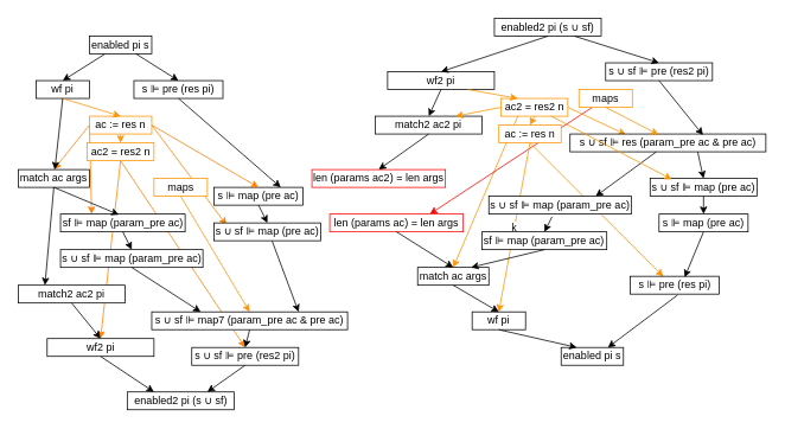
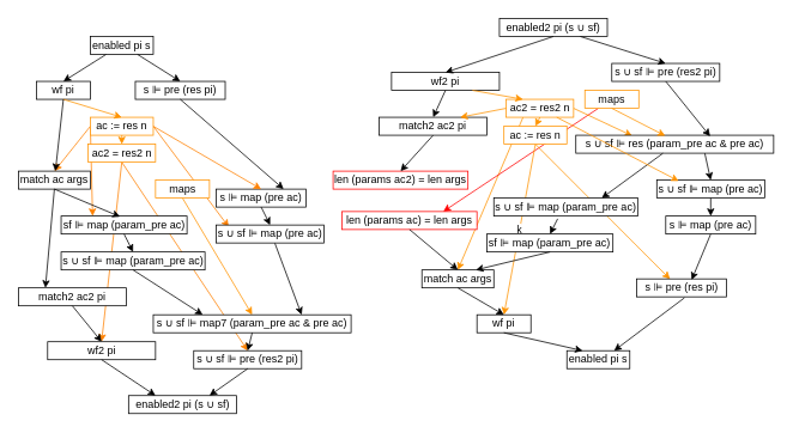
  <mxCell id="0" />
  <mxCell id="1" parent="0" />
  <mxCell id="2" value="" style="endArrow=classic;html=1;rounded=0;fillColor=#2F8FFF;exitX=0.25;exitY=1;exitDx=0;exitDy=0;strokeColor=#FF9300;entryX=0.5;entryY=0;entryDx=0;entryDy=0;" parent="1" source="49" target="56" edge="1"><mxGeometry width="50" height="50" relative="1" as="geometry"><mxPoint x="573" y="130" as="sourcePoint" /><mxPoint x="521" y="140" as="targetPoint" /></mxGeometry></mxCell>
  <mxCell id="3" value="" style="endArrow=classic;html=1;rounded=0;exitX=0.25;exitY=1;exitDx=0;exitDy=0;entryX=0.75;entryY=0;entryDx=0;entryDy=0;strokeColor=#FF0000;" parent="1" source="75" target="80" edge="1"><mxGeometry width="50" height="50" relative="1" as="geometry"><mxPoint x="670" y="170" as="sourcePoint" /><mxPoint x="540" y="200" as="targetPoint" /></mxGeometry></mxCell>
  <mxCell id="4" value="" style="endArrow=classic;html=1;rounded=0;fillColor=#2F8FFF;strokeColor=#FF9300;entryX=0.373;entryY=0.013;entryDx=0;entryDy=0;exitX=0.5;exitY=1;exitDx=0;exitDy=0;entryPerimeter=0;" parent="1" source="50" target="55" edge="1"><mxGeometry width="50" height="50" relative="1" as="geometry"><mxPoint x="616" y="188" as="sourcePoint" /><mxPoint x="755" y="300" as="targetPoint" /></mxGeometry></mxCell>
  <mxCell id="5" value="" style="endArrow=classic;html=1;rounded=0;fillColor=#2F8FFF;exitX=1;exitY=0.5;exitDx=0;exitDy=0;strokeColor=#FF9300;entryX=0.285;entryY=0.033;entryDx=0;entryDy=0;entryPerimeter=0;" parent="1" source="49" target="51" edge="1"><mxGeometry width="50" height="50" relative="1" as="geometry"><mxPoint x="205" y="190" as="sourcePoint" /><mxPoint x="703.76" y="151" as="targetPoint" /></mxGeometry></mxCell>
  <mxCell id="6" value="k" style="endArrow=classic;html=1;rounded=0;fillColor=#2F8FFF;strokeColor=#FF9300;entryX=0.5;entryY=0;entryDx=0;entryDy=0;exitX=0.5;exitY=1;exitDx=0;exitDy=0;" parent="1" source="50" target="59" edge="1"><mxGeometry width="50" height="50" relative="1" as="geometry"><mxPoint x="560" y="120" as="sourcePoint" /><mxPoint x="130" y="200" as="targetPoint" /></mxGeometry></mxCell>
  <mxCell id="7" value="" style="endArrow=classic;html=1;rounded=0;fillColor=#2F8FFF;exitX=0;exitY=0.5;exitDx=0;exitDy=0;strokeColor=#FF8000;entryX=0.5;entryY=0;entryDx=0;entryDy=0;" parent="1" source="15" target="22" edge="1"><mxGeometry width="50" height="50" relative="1" as="geometry"><mxPoint x="275" y="130" as="sourcePoint" /><mxPoint x="325" y="180" as="targetPoint" /></mxGeometry></mxCell>
  <mxCell id="8" value="" style="endArrow=classic;html=1;rounded=0;fillColor=#2F8FFF;exitX=0;exitY=0.5;exitDx=0;exitDy=0;strokeColor=#FF8000;entryX=0.25;entryY=0;entryDx=0;entryDy=0;" parent="1" source="15" target="29" edge="1"><mxGeometry width="50" height="50" relative="1" as="geometry"><mxPoint x="210" y="180" as="sourcePoint" /><mxPoint x="260" y="230" as="targetPoint" /></mxGeometry></mxCell>
  <mxCell id="9" value="" style="endArrow=classic;html=1;rounded=0;fillColor=#2F8FFF;exitX=0.5;exitY=1;exitDx=0;exitDy=0;strokeColor=#FF8000;entryX=0.5;entryY=0;entryDx=0;entryDy=0;" parent="1" source="16" target="36" edge="1"><mxGeometry width="50" height="50" relative="1" as="geometry"><mxPoint x="145" y="190" as="sourcePoint" /><mxPoint x="278" y="380" as="targetPoint" /></mxGeometry></mxCell>
  <mxCell id="10" value="" style="endArrow=classic;html=1;rounded=0;fillColor=#2F8FFF;exitX=0.5;exitY=1;exitDx=0;exitDy=0;strokeColor=#FF8000;entryX=0.5;entryY=0;entryDx=0;entryDy=0;" parent="1" source="16" target="32" edge="1"><mxGeometry width="50" height="50" relative="1" as="geometry"><mxPoint x="183" y="180" as="sourcePoint" /><mxPoint x="215" y="200" as="targetPoint" /></mxGeometry></mxCell>
  <mxCell id="11" value="" style="endArrow=classic;html=1;rounded=0;fillColor=#2F8FFF;strokeColor=#FF8000;entryX=0.117;entryY=0.117;entryDx=0;entryDy=0;entryPerimeter=0;exitX=1;exitY=0.5;exitDx=0;exitDy=0;" parent="1" source="15" target="26" edge="1"><mxGeometry width="50" height="50" relative="1" as="geometry"><mxPoint x="170" y="140" as="sourcePoint" /><mxPoint x="250" y="220" as="targetPoint" /></mxGeometry></mxCell>
  <mxCell id="12" value="enabled pi s" style="rounded=0;whiteSpace=wrap;html=1;" parent="1" vertex="1"><mxGeometry x="100" y="40" width="70" height="20" as="geometry" /></mxCell>
  <mxCell id="13" value="wf pi" style="rounded=0;whiteSpace=wrap;html=1;" parent="1" vertex="1"><mxGeometry x="40" y="90" width="60" height="20" as="geometry" /></mxCell>
  <mxCell id="14" value="s ⊫ pre (res pi)" style="rounded=0;whiteSpace=wrap;html=1;" parent="1" vertex="1"><mxGeometry x="150" y="90" width="100" height="20" as="geometry" /></mxCell>
  <mxCell id="15" value="ac := res n" style="rounded=0;whiteSpace=wrap;html=1;strokeColor=#FF9300;" parent="1" vertex="1"><mxGeometry x="100" y="130" width="70" height="20" as="geometry" /></mxCell>
  <mxCell id="16" value="ac2 = res2 n" style="rounded=0;whiteSpace=wrap;html=1;strokeColor=#FF9300;" parent="1" vertex="1"><mxGeometry x="97.5" y="160" width="75" height="20" as="geometry" /></mxCell>
  <mxCell id="17" value="maps" style="rounded=0;whiteSpace=wrap;html=1;strokeColor=#FF9300;" parent="1" vertex="1"><mxGeometry x="172.5" y="200" width="60" height="20" as="geometry" /></mxCell>
  <mxCell id="18" value="" style="endArrow=classic;html=1;rounded=0;exitX=0.25;exitY=1;exitDx=0;exitDy=0;entryX=0.5;entryY=0;entryDx=0;entryDy=0;" parent="1" source="12" target="13" edge="1"><mxGeometry width="50" height="50" relative="1" as="geometry"><mxPoint x="190" y="190" as="sourcePoint" /><mxPoint x="240" y="140" as="targetPoint" /></mxGeometry></mxCell>
  <mxCell id="19" value="" style="endArrow=classic;html=1;rounded=0;entryX=0.5;entryY=0;entryDx=0;entryDy=0;exitX=0.75;exitY=1;exitDx=0;exitDy=0;" parent="1" source="12" target="14" edge="1"><mxGeometry width="50" height="50" relative="1" as="geometry"><mxPoint x="190" y="190" as="sourcePoint" /><mxPoint x="240" y="140" as="targetPoint" /></mxGeometry></mxCell>
  <mxCell id="20" value="" style="endArrow=classic;html=1;rounded=0;exitX=0.5;exitY=1;exitDx=0;exitDy=0;entryX=0.5;entryY=0;entryDx=0;entryDy=0;strokeColor=#FF9300;" parent="1" source="13" target="15" edge="1"><mxGeometry width="50" height="50" relative="1" as="geometry"><mxPoint x="220" y="160" as="sourcePoint" /><mxPoint x="270" y="110" as="targetPoint" /></mxGeometry></mxCell>
  <mxCell id="21" value="" style="endArrow=classic;html=1;rounded=0;exitX=0.5;exitY=1;exitDx=0;exitDy=0;entryX=0.5;entryY=0;entryDx=0;entryDy=0;strokeColor=#FF9300;" parent="1" source="15" target="16" edge="1"><mxGeometry width="50" height="50" relative="1" as="geometry"><mxPoint x="220" y="160" as="sourcePoint" /><mxPoint x="270" y="110" as="targetPoint" /></mxGeometry></mxCell>
  <mxCell id="22" value="match ac args" style="rounded=0;whiteSpace=wrap;html=1;" parent="1" vertex="1"><mxGeometry x="20" y="190" width="80" height="20" as="geometry" /></mxCell>
  <mxCell id="23" value="" style="endArrow=classic;html=1;rounded=0;exitX=0.5;exitY=1;exitDx=0;exitDy=0;" parent="1" source="13" target="22" edge="1"><mxGeometry width="50" height="50" relative="1" as="geometry"><mxPoint x="220" y="220" as="sourcePoint" /><mxPoint x="270" y="170" as="targetPoint" /></mxGeometry></mxCell>
  <mxCell id="24" value="s ⊫ map (pre ac)" style="rounded=0;whiteSpace=wrap;html=1;" parent="1" vertex="1"><mxGeometry x="240" y="210" width="100" height="20" as="geometry" /></mxCell>
  <mxCell id="25" value="" style="endArrow=classic;html=1;rounded=0;exitX=0.5;exitY=1;exitDx=0;exitDy=0;entryX=0.75;entryY=0;entryDx=0;entryDy=0;" parent="1" source="14" target="24" edge="1"><mxGeometry width="50" height="50" relative="1" as="geometry"><mxPoint x="220" y="220" as="sourcePoint" /><mxPoint x="270" y="170" as="targetPoint" /></mxGeometry></mxCell>
  <mxCell id="26" value="s ∪ sf ⊫ map (pre&amp;nbsp;&lt;span style=&quot;background-color: transparent; color: light-dark(rgb(0, 0, 0), rgb(255, 255, 255));&quot;&gt;ac)&lt;/span&gt;" style="rounded=0;whiteSpace=wrap;html=1;" parent="1" vertex="1"><mxGeometry x="240" y="250" width="120" height="20" as="geometry" /></mxCell>
  <mxCell id="27" value="" style="endArrow=classic;html=1;rounded=0;exitX=0.5;exitY=1;exitDx=0;exitDy=0;entryX=0.5;entryY=0;entryDx=0;entryDy=0;" parent="1" source="24" target="26" edge="1"><mxGeometry width="50" height="50" relative="1" as="geometry"><mxPoint x="220" y="220" as="sourcePoint" /><mxPoint x="270" y="170" as="targetPoint" /></mxGeometry></mxCell>
  <mxCell id="28" value="s ∪ sf ⊫ map (param_pre ac)" style="rounded=0;whiteSpace=wrap;html=1;" parent="1" vertex="1"><mxGeometry x="67.5" y="280" width="160" height="20" as="geometry" /></mxCell>
  <mxCell id="29" value="sf ⊫ map (param_pre ac)" style="rounded=0;whiteSpace=wrap;html=1;" parent="1" vertex="1"><mxGeometry x="67.5" y="240" width="140" height="20" as="geometry" /></mxCell>
  <mxCell id="30" value="" style="endArrow=classic;html=1;rounded=0;exitX=0.5;exitY=1;exitDx=0;exitDy=0;entryX=0.468;entryY=0.036;entryDx=0;entryDy=0;entryPerimeter=0;" parent="1" source="22" target="29" edge="1"><mxGeometry width="50" height="50" relative="1" as="geometry"><mxPoint x="220" y="290" as="sourcePoint" /><mxPoint x="270" y="240" as="targetPoint" /></mxGeometry></mxCell>
  <mxCell id="31" value="" style="endArrow=classic;html=1;rounded=0;exitX=0.5;exitY=1;exitDx=0;exitDy=0;entryX=0.5;entryY=0;entryDx=0;entryDy=0;" parent="1" source="29" target="28" edge="1"><mxGeometry width="50" height="50" relative="1" as="geometry"><mxPoint x="220" y="290" as="sourcePoint" /><mxPoint x="270" y="240" as="targetPoint" /></mxGeometry></mxCell>
  <mxCell id="32" value="s ∪ sf&amp;nbsp;⊫ pre&lt;span style=&quot;background-color: transparent; color: light-dark(rgb(0, 0, 0), rgb(255, 255, 255));&quot;&gt;&amp;nbsp;(res2 pi)&lt;/span&gt;" style="rounded=0;whiteSpace=wrap;html=1;" parent="1" vertex="1"><mxGeometry x="215" y="390" width="120" height="20" as="geometry" /></mxCell>
  <mxCell id="33" value="" style="endArrow=classic;html=1;rounded=0;exitX=0.5;exitY=1;exitDx=0;exitDy=0;entryX=0.25;entryY=0;entryDx=0;entryDy=0;" parent="1" source="28" target="44" edge="1"><mxGeometry width="50" height="50" relative="1" as="geometry"><mxPoint x="220" y="290" as="sourcePoint" /><mxPoint x="270" y="240" as="targetPoint" /></mxGeometry></mxCell>
  <mxCell id="34" value="" style="endArrow=classic;html=1;rounded=0;exitX=0.544;exitY=1.017;exitDx=0;exitDy=0;exitPerimeter=0;entryX=0.75;entryY=0;entryDx=0;entryDy=0;" parent="1" source="26" target="44" edge="1"><mxGeometry width="50" height="50" relative="1" as="geometry"><mxPoint x="220" y="290" as="sourcePoint" /><mxPoint x="270" y="240" as="targetPoint" /></mxGeometry></mxCell>
  <mxCell id="35" value="match2 ac2 pi" style="rounded=0;whiteSpace=wrap;html=1;" parent="1" vertex="1"><mxGeometry x="20" y="320" width="120" height="20" as="geometry" /></mxCell>
  <mxCell id="36" value="wf2 pi" style="rounded=0;whiteSpace=wrap;html=1;" parent="1" vertex="1"><mxGeometry x="52.5" y="380" width="120" height="20" as="geometry" /></mxCell>
  <mxCell id="37" value="enabled2&amp;nbsp;pi (s ∪ sf)" style="rounded=0;whiteSpace=wrap;html=1;" parent="1" vertex="1"><mxGeometry x="142.5" y="440" width="120" height="20" as="geometry" /></mxCell>
  <mxCell id="38" value="" style="endArrow=classic;html=1;rounded=0;exitX=0.5;exitY=1;exitDx=0;exitDy=0;entryX=0.25;entryY=0;entryDx=0;entryDy=0;" parent="1" source="36" target="37" edge="1"><mxGeometry width="50" height="50" relative="1" as="geometry"><mxPoint x="150" y="340" as="sourcePoint" /><mxPoint x="200" y="290" as="targetPoint" /></mxGeometry></mxCell>
  <mxCell id="39" value="" style="endArrow=classic;html=1;rounded=0;exitX=0.5;exitY=1;exitDx=0;exitDy=0;entryX=0.75;entryY=0;entryDx=0;entryDy=0;" parent="1" source="32" target="37" edge="1"><mxGeometry width="50" height="50" relative="1" as="geometry"><mxPoint x="150" y="340" as="sourcePoint" /><mxPoint x="200" y="290" as="targetPoint" /></mxGeometry></mxCell>
  <mxCell id="40" value="" style="endArrow=classic;html=1;rounded=0;exitX=0.5;exitY=1;exitDx=0;exitDy=0;entryX=0.5;entryY=0;entryDx=0;entryDy=0;" parent="1" source="35" target="36" edge="1"><mxGeometry width="50" height="50" relative="1" as="geometry"><mxPoint x="150" y="340" as="sourcePoint" /><mxPoint x="200" y="290" as="targetPoint" /></mxGeometry></mxCell>
  <mxCell id="41" value="" style="endArrow=classic;html=1;rounded=0;exitX=0.5;exitY=1;exitDx=0;exitDy=0;entryX=0.25;entryY=0;entryDx=0;entryDy=0;" parent="1" source="22" target="35" edge="1"><mxGeometry width="50" height="50" relative="1" as="geometry"><mxPoint x="150" y="340" as="sourcePoint" /><mxPoint x="200" y="290" as="targetPoint" /></mxGeometry></mxCell>
  <mxCell id="42" value="" style="endArrow=classic;html=1;rounded=0;fillColor=#2F8FFF;exitX=1;exitY=0.5;exitDx=0;exitDy=0;strokeColor=#FF8000;entryX=0.5;entryY=0;entryDx=0;entryDy=0;" parent="1" source="15" target="24" edge="1"><mxGeometry width="50" height="50" relative="1" as="geometry"><mxPoint x="190" y="160" as="sourcePoint" /><mxPoint x="240" y="210" as="targetPoint" /></mxGeometry></mxCell>
  <mxCell id="43" value="" style="endArrow=classic;html=1;rounded=0;exitX=0.5;exitY=1;exitDx=0;exitDy=0;entryX=0.5;entryY=0;entryDx=0;entryDy=0;strokeColor=#FF9300;" parent="1" source="17" target="44" edge="1"><mxGeometry width="50" height="50" relative="1" as="geometry"><mxPoint x="140" y="300" as="sourcePoint" /><mxPoint x="190" y="250" as="targetPoint" /></mxGeometry></mxCell>
  <mxCell id="44" value="s ∪ sf&amp;nbsp;⊫ map7&lt;span style=&quot;background-color: transparent; color: light-dark(rgb(0, 0, 0), rgb(255, 255, 255));&quot;&gt;&amp;nbsp;(param_pre ac &amp;amp; pre ac)&lt;/span&gt;" style="rounded=0;whiteSpace=wrap;html=1;" parent="1" vertex="1"><mxGeometry x="170" y="350" width="220" height="20" as="geometry" /></mxCell>
  <mxCell id="45" value="" style="endArrow=classic;html=1;rounded=0;exitX=0.5;exitY=1;exitDx=0;exitDy=0;entryX=0.5;entryY=0;entryDx=0;entryDy=0;" parent="1" source="44" target="32" edge="1"><mxGeometry width="50" height="50" relative="1" as="geometry"><mxPoint x="140" y="300" as="sourcePoint" /><mxPoint x="190" y="250" as="targetPoint" /></mxGeometry></mxCell>
  <mxCell id="46" value="enabled2&amp;nbsp;pi (s ∪ sf)" style="rounded=0;whiteSpace=wrap;html=1;" parent="1" vertex="1"><mxGeometry x="555" y="20" width="120" height="20" as="geometry" /></mxCell>
  <mxCell id="47" value="wf2 pi" style="rounded=0;whiteSpace=wrap;html=1;" parent="1" vertex="1"><mxGeometry x="435" y="80" width="120" height="20" as="geometry" /></mxCell>
  <mxCell id="48" value="s ∪ sf&amp;nbsp;⊫ pre&lt;span style=&quot;background-color: transparent; color: light-dark(rgb(0, 0, 0), rgb(255, 255, 255));&quot;&gt;&amp;nbsp;(res2 pi)&lt;/span&gt;" style="rounded=0;whiteSpace=wrap;html=1;" parent="1" vertex="1"><mxGeometry x="680" y="70" width="120" height="20" as="geometry" /></mxCell>
  <mxCell id="49" value="ac2 = res2 n" style="rounded=0;whiteSpace=wrap;html=1;strokeColor=#FF9300;" parent="1" vertex="1"><mxGeometry x="562.5" y="110" width="75" height="20" as="geometry" /></mxCell>
  <mxCell id="50" value="ac := res n" style="rounded=0;whiteSpace=wrap;html=1;strokeColor=#FF9300;" parent="1" vertex="1"><mxGeometry x="560" y="140" width="70" height="20" as="geometry" /></mxCell>
  <mxCell id="51" value="s ∪ sf&amp;nbsp;⊫ res&lt;span style=&quot;background-color: transparent; color: light-dark(rgb(0, 0, 0), rgb(255, 255, 255));&quot;&gt;&amp;nbsp;(param_pre ac &amp;amp; pre ac)&lt;/span&gt;" style="rounded=0;whiteSpace=wrap;html=1;" parent="1" vertex="1"><mxGeometry x="640" y="150" width="220" height="20" as="geometry" /></mxCell>
  <mxCell id="52" value="match2 ac2 pi" style="rounded=0;whiteSpace=wrap;html=1;" parent="1" vertex="1"><mxGeometry x="421.25" y="130" width="120" height="20" as="geometry" /></mxCell>
  <mxCell id="53" value="s ∪ sf ⊫ map (pre&amp;nbsp;&lt;span style=&quot;background-color: transparent; color: light-dark(rgb(0, 0, 0), rgb(255, 255, 255));&quot;&gt;ac)&lt;/span&gt;" style="rounded=0;whiteSpace=wrap;html=1;" parent="1" vertex="1"><mxGeometry x="730" y="200" width="120" height="20" as="geometry" /></mxCell>
  <mxCell id="54" value="s ⊫ map (pre ac)" style="rounded=0;whiteSpace=wrap;html=1;" parent="1" vertex="1"><mxGeometry x="740" y="240" width="100" height="20" as="geometry" /></mxCell>
  <mxCell id="55" value="s ⊫ pre (res pi)" style="rounded=0;whiteSpace=wrap;html=1;" parent="1" vertex="1"><mxGeometry x="707.5" y="310" width="100" height="20" as="geometry" /></mxCell>
  <mxCell id="56" value="match ac args" style="rounded=0;whiteSpace=wrap;html=1;" parent="1" vertex="1"><mxGeometry x="468.75" y="300" width="80" height="20" as="geometry" /></mxCell>
  <mxCell id="57" value="s ∪ sf ⊫ map (param_pre ac)" style="rounded=0;whiteSpace=wrap;html=1;" parent="1" vertex="1"><mxGeometry x="548.75" y="220" width="160" height="20" as="geometry" /></mxCell>
  <mxCell id="58" value="sf ⊫ map (param_pre ac)" style="rounded=0;whiteSpace=wrap;html=1;" parent="1" vertex="1"><mxGeometry x="541.25" y="260" width="140" height="20" as="geometry" /></mxCell>
  <mxCell id="59" value="wf pi" style="rounded=0;whiteSpace=wrap;html=1;" parent="1" vertex="1"><mxGeometry x="530" y="350" width="60" height="20" as="geometry" /></mxCell>
  <mxCell id="60" value="enabled pi s" style="rounded=0;whiteSpace=wrap;html=1;" parent="1" vertex="1"><mxGeometry x="630" y="390" width="70" height="20" as="geometry" /></mxCell>
  <mxCell id="61" value="" style="endArrow=classic;html=1;rounded=0;exitX=0.5;exitY=1;exitDx=0;exitDy=0;entryX=0.5;entryY=0;entryDx=0;entryDy=0;" parent="1" source="46" target="47" edge="1"><mxGeometry width="50" height="50" relative="1" as="geometry"><mxPoint x="480" y="280" as="sourcePoint" /><mxPoint x="530" y="230" as="targetPoint" /></mxGeometry></mxCell>
  <mxCell id="62" value="" style="endArrow=classic;html=1;rounded=0;exitX=0.5;exitY=1;exitDx=0;exitDy=0;entryX=0.5;entryY=0;entryDx=0;entryDy=0;" parent="1" source="47" target="52" edge="1"><mxGeometry width="50" height="50" relative="1" as="geometry"><mxPoint x="610" y="70" as="sourcePoint" /><mxPoint x="505" y="90" as="targetPoint" /></mxGeometry></mxCell>
  <mxCell id="63" value="" style="endArrow=classic;html=1;rounded=0;exitX=0.75;exitY=1;exitDx=0;exitDy=0;entryX=0.5;entryY=0;entryDx=0;entryDy=0;" parent="1" source="46" target="48" edge="1"><mxGeometry width="50" height="50" relative="1" as="geometry"><mxPoint x="620" y="80" as="sourcePoint" /><mxPoint x="515" y="100" as="targetPoint" /></mxGeometry></mxCell>
  <mxCell id="64" value="" style="endArrow=classic;html=1;rounded=0;exitX=0.5;exitY=1;exitDx=0;exitDy=0;entryX=0.679;entryY=0.06;entryDx=0;entryDy=0;entryPerimeter=0;" parent="1" source="48" target="51" edge="1"><mxGeometry width="50" height="50" relative="1" as="geometry"><mxPoint x="630" y="90" as="sourcePoint" /><mxPoint x="790" y="150" as="targetPoint" /></mxGeometry></mxCell>
  <mxCell id="65" value="" style="endArrow=classic;html=1;rounded=0;exitX=0.652;exitY=1.007;exitDx=0;exitDy=0;entryX=0.5;entryY=0;entryDx=0;entryDy=0;exitPerimeter=0;" parent="1" source="51" target="53" edge="1"><mxGeometry width="50" height="50" relative="1" as="geometry"><mxPoint x="790" y="170" as="sourcePoint" /><mxPoint x="800" y="190" as="targetPoint" /></mxGeometry></mxCell>
  <mxCell id="66" value="" style="endArrow=classic;html=1;rounded=0;exitX=0.5;exitY=1;exitDx=0;exitDy=0;entryX=0.5;entryY=0;entryDx=0;entryDy=0;" parent="1" source="53" target="54" edge="1"><mxGeometry width="50" height="50" relative="1" as="geometry"><mxPoint x="800" y="210" as="sourcePoint" /><mxPoint x="790" y="240" as="targetPoint" /><Array as="points"><mxPoint x="790" y="230" /></Array></mxGeometry></mxCell>
  <mxCell id="67" value="" style="endArrow=classic;html=1;rounded=0;exitX=0.5;exitY=1;exitDx=0;exitDy=0;entryX=0.613;entryY=0.053;entryDx=0;entryDy=0;entryPerimeter=0;" parent="1" source="54" target="55" edge="1"><mxGeometry width="50" height="50" relative="1" as="geometry"><mxPoint x="790" y="260" as="sourcePoint" /><mxPoint x="780" y="300" as="targetPoint" /></mxGeometry></mxCell>
  <mxCell id="68" value="" style="endArrow=classic;html=1;rounded=0;exitX=0.533;exitY=1.053;exitDx=0;exitDy=0;entryX=0.75;entryY=0;entryDx=0;entryDy=0;exitPerimeter=0;" parent="1" source="55" target="60" edge="1"><mxGeometry width="50" height="50" relative="1" as="geometry"><mxPoint x="780" y="320" as="sourcePoint" /><mxPoint x="565" y="150" as="targetPoint" /></mxGeometry></mxCell>
  <mxCell id="69" value="" style="endArrow=classic;html=1;rounded=0;exitX=0.5;exitY=1;exitDx=0;exitDy=0;entryX=0.25;entryY=0;entryDx=0;entryDy=0;" parent="1" source="59" target="60" edge="1"><mxGeometry width="50" height="50" relative="1" as="geometry"><mxPoint x="680" y="140" as="sourcePoint" /><mxPoint x="575" y="160" as="targetPoint" /></mxGeometry></mxCell>
  <mxCell id="70" value="" style="endArrow=classic;html=1;rounded=0;exitX=0.5;exitY=1;exitDx=0;exitDy=0;entryX=0.5;entryY=0;entryDx=0;entryDy=0;" parent="1" source="56" target="59" edge="1"><mxGeometry width="50" height="50" relative="1" as="geometry"><mxPoint x="690" y="150" as="sourcePoint" /><mxPoint x="585" y="170" as="targetPoint" /></mxGeometry></mxCell>
  <mxCell id="71" value="" style="endArrow=classic;html=1;rounded=0;exitX=0.44;exitY=1.007;exitDx=0;exitDy=0;entryX=0.75;entryY=0;entryDx=0;entryDy=0;exitPerimeter=0;" parent="1" source="51" target="57" edge="1"><mxGeometry width="50" height="50" relative="1" as="geometry"><mxPoint x="735" y="170" as="sourcePoint" /><mxPoint x="595" y="180" as="targetPoint" /></mxGeometry></mxCell>
  <mxCell id="72" value="" style="endArrow=classic;html=1;rounded=0;exitX=0.5;exitY=1;exitDx=0;exitDy=0;entryX=0.5;entryY=0;entryDx=0;entryDy=0;strokeColor=#FF9300;" parent="1" source="49" target="50" edge="1"><mxGeometry width="50" height="50" relative="1" as="geometry"><mxPoint x="710" y="170" as="sourcePoint" /><mxPoint x="605" y="190" as="targetPoint" /></mxGeometry></mxCell>
  <mxCell id="73" value="" style="endArrow=classic;html=1;rounded=0;exitX=0.444;exitY=1.15;exitDx=0;exitDy=0;entryX=0.5;entryY=0;entryDx=0;entryDy=0;exitPerimeter=0;" parent="1" source="57" target="58" edge="1"><mxGeometry width="50" height="50" relative="1" as="geometry"><mxPoint x="720" y="180" as="sourcePoint" /><mxPoint x="615" y="200" as="targetPoint" /></mxGeometry></mxCell>
  <mxCell id="74" value="" style="endArrow=classic;html=1;rounded=0;exitX=0.5;exitY=1;exitDx=0;exitDy=0;entryX=0.75;entryY=0;entryDx=0;entryDy=0;" parent="1" source="58" target="56" edge="1"><mxGeometry width="50" height="50" relative="1" as="geometry"><mxPoint x="730" y="190" as="sourcePoint" /><mxPoint x="625" y="210" as="targetPoint" /></mxGeometry></mxCell>
  <mxCell id="75" value="maps" style="rounded=0;whiteSpace=wrap;html=1;strokeColor=#FF9300;" parent="1" vertex="1"><mxGeometry x="650" y="100" width="60" height="20" as="geometry" /></mxCell>
  <mxCell id="76" value="" style="endArrow=classic;html=1;rounded=0;entryX=0.452;entryY=0.033;entryDx=0;entryDy=0;exitX=0.5;exitY=1;exitDx=0;exitDy=0;entryPerimeter=0;strokeColor=#FF9300;" parent="1" source="75" target="51" edge="1"><mxGeometry width="50" height="50" relative="1" as="geometry"><mxPoint x="630" y="190" as="sourcePoint" /><mxPoint x="735" y="150" as="targetPoint" /></mxGeometry></mxCell>
  <mxCell id="77" value="" style="endArrow=classic;html=1;rounded=0;entryX=0.25;entryY=0;entryDx=0;entryDy=0;exitX=0.75;exitY=1;exitDx=0;exitDy=0;strokeColor=#FF9300;" parent="1" source="47" target="49" edge="1"><mxGeometry width="50" height="50" relative="1" as="geometry"><mxPoint x="480" y="280" as="sourcePoint" /><mxPoint x="530" y="230" as="targetPoint" /></mxGeometry></mxCell>
  <mxCell id="78" value="" style="endArrow=classic;html=1;rounded=0;fillColor=#2F8FFF;exitX=0;exitY=0.5;exitDx=0;exitDy=0;strokeColor=#FF9300;entryX=0.75;entryY=0;entryDx=0;entryDy=0;" parent="1" source="49" target="52" edge="1"><mxGeometry width="50" height="50" relative="1" as="geometry"><mxPoint x="562" y="120" as="sourcePoint" /><mxPoint x="540" y="320" as="targetPoint" /></mxGeometry></mxCell>
- <mxCell id="79" value="len (params ac2) = len args" style="rounded=0;whiteSpace=wrap;html=1;strokeColor=#FF0000;shadow=0;" parent="1" vertex="1"><mxGeometry x="350" y="190" width="150" height="20" as="geometry" /></mxCell>
- <mxCell id="80" value="len (params ac) = len args" style="rounded=0;whiteSpace=wrap;html=1;strokeColor=#FF0000;" parent="1" vertex="1"><mxGeometry x="370" y="240" width="150" height="20" as="geometry" /></mxCell>
+ <mxCell id="79" value="len (params ac2) = len args" style="rounded=0;whiteSpace=wrap;html=1;strokeColor=#FF0000;shadow=0;" parent="1" vertex="1"><mxGeometry x="370" y="190" width="150" height="20" as="geometry" /></mxCell>
+ <mxCell id="80" value="len (params ac) = len args" style="rounded=0;whiteSpace=wrap;html=1;strokeColor=#FF0000;" parent="1" vertex="1"><mxGeometry x="380" y="235" width="150" height="20" as="geometry" /></mxCell>
  <mxCell id="81" value="" style="endArrow=classic;html=1;rounded=0;entryX=0.5;entryY=0;entryDx=0;entryDy=0;exitX=0.5;exitY=1;exitDx=0;exitDy=0;" parent="1" source="52" target="79" edge="1"><mxGeometry width="50" height="50" relative="1" as="geometry"><mxPoint x="550" y="250" as="sourcePoint" /><mxPoint x="600" y="200" as="targetPoint" /></mxGeometry></mxCell>
  <mxCell id="82" value="" style="endArrow=classic;html=1;rounded=0;exitX=0.5;exitY=1;exitDx=0;exitDy=0;entryX=0.5;entryY=0;entryDx=0;entryDy=0;" parent="1" source="80" target="56" edge="1"><mxGeometry width="50" height="50" relative="1" as="geometry"><mxPoint x="550" y="250" as="sourcePoint" /><mxPoint x="600" y="200" as="targetPoint" /></mxGeometry></mxCell>
  <mxCell id="83" value="" style="endArrow=classic;html=1;rounded=0;fillColor=#2F8FFF;exitX=0.75;exitY=1;exitDx=0;exitDy=0;strokeColor=#FF9300;entryX=0.203;entryY=0.05;entryDx=0;entryDy=0;entryPerimeter=0;" parent="1" source="49" target="53" edge="1"><mxGeometry width="50" height="50" relative="1" as="geometry"><mxPoint x="591" y="140" as="sourcePoint" /><mxPoint x="519" y="310" as="targetPoint" /></mxGeometry></mxCell>
